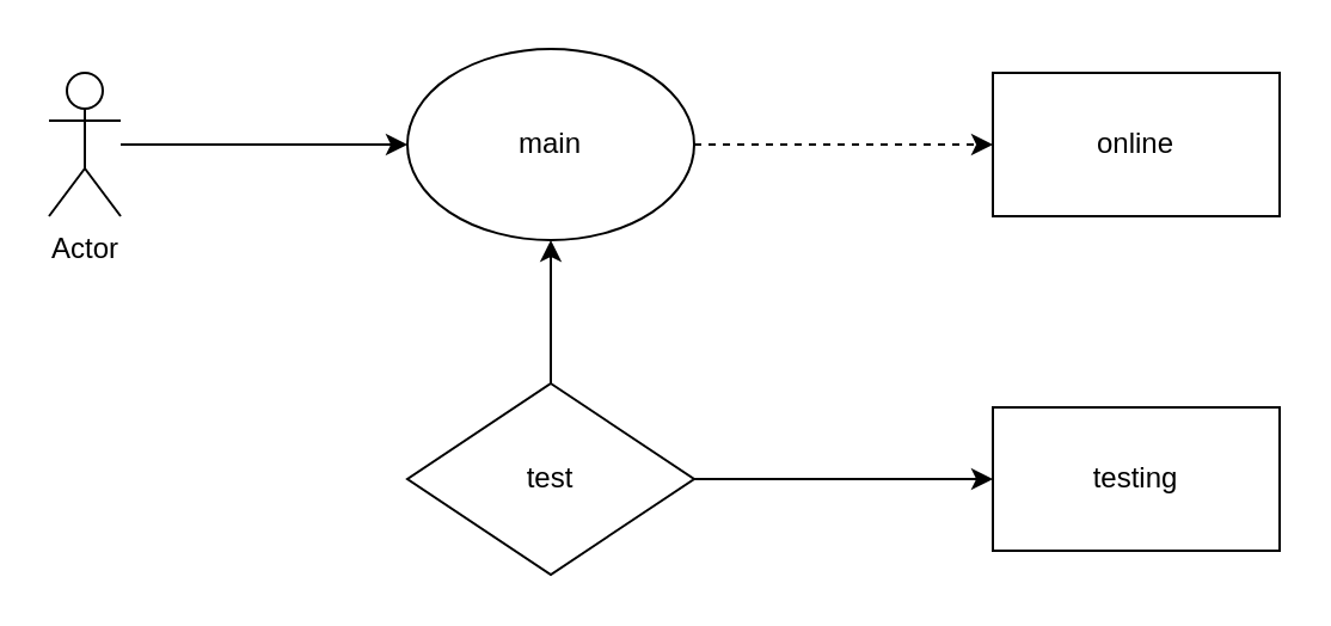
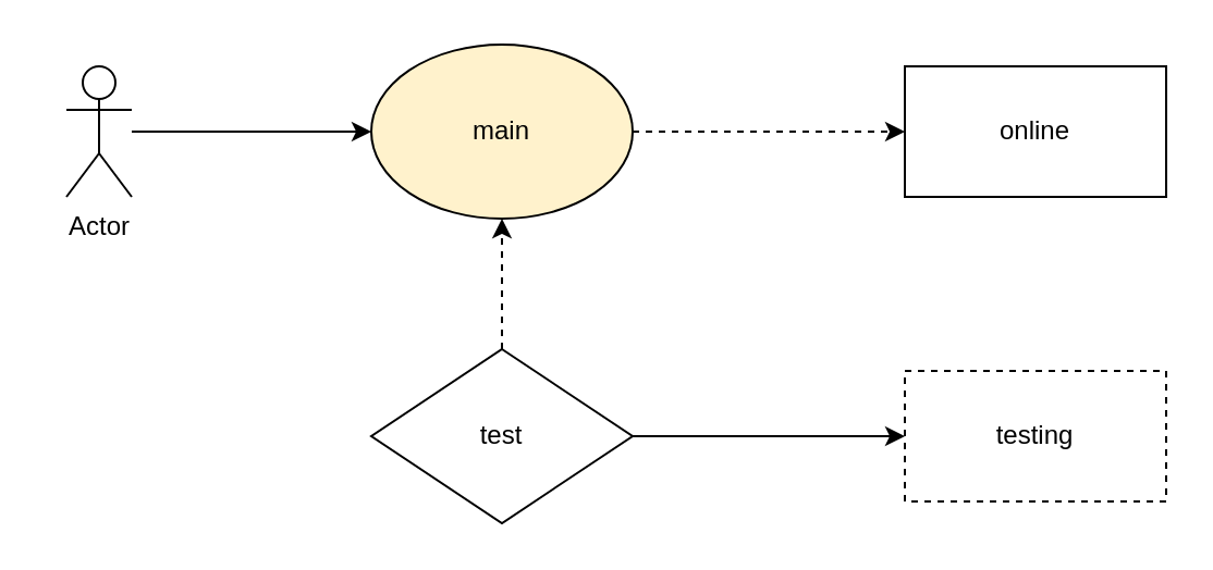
  <mxCell id="0" />
  <mxCell id="1" parent="0" />
  <mxCell id="2" style="edgeStyle=orthogonalEdgeStyle;rounded=0;orthogonalLoop=1;jettySize=auto;html=1;entryX=0;entryY=0.5;entryDx=0;entryDy=0;dashed=1;" edge="1" parent="1" source="3" target="7"><mxGeometry relative="1" as="geometry" /></mxCell>
- <mxCell id="3" value="main" style="ellipse;whiteSpace=wrap;html=1;" vertex="1" parent="1"><mxGeometry x="170" y="20" width="120" height="80" as="geometry" /></mxCell>
+ <mxCell id="3" value="main" style="ellipse;whiteSpace=wrap;html=1;fillColor=#fff2cc;" vertex="1" parent="1"><mxGeometry x="170" y="20" width="120" height="80" as="geometry" /></mxCell>
  <mxCell id="4" style="edgeStyle=orthogonalEdgeStyle;rounded=0;orthogonalLoop=1;jettySize=auto;html=1;" edge="1" parent="1" source="6" target="8"><mxGeometry relative="1" as="geometry" /></mxCell>
- <mxCell id="5" style="edgeStyle=orthogonalEdgeStyle;rounded=0;orthogonalLoop=1;jettySize=auto;html=1;" edge="1" parent="1" source="6" target="3"><mxGeometry relative="1" as="geometry" /></mxCell>
+ <mxCell id="5" style="edgeStyle=orthogonalEdgeStyle;rounded=0;orthogonalLoop=1;jettySize=auto;html=1;dashed=1;" edge="1" parent="1" source="6" target="3"><mxGeometry relative="1" as="geometry" /></mxCell>
  <mxCell id="6" value="test" style="rhombus;whiteSpace=wrap;html=1;" vertex="1" parent="1"><mxGeometry x="170" y="160" width="120" height="80" as="geometry" /></mxCell>
  <mxCell id="7" value="online" style="rounded=0;whiteSpace=wrap;html=1;" vertex="1" parent="1"><mxGeometry x="415" y="30" width="120" height="60" as="geometry" /></mxCell>
- <mxCell id="8" value="testing" style="rounded=0;whiteSpace=wrap;html=1;" vertex="1" parent="1"><mxGeometry x="415" y="170" width="120" height="60" as="geometry" /></mxCell>
+ <mxCell id="8" value="testing" style="rounded=0;whiteSpace=wrap;html=1;dashed=1;" vertex="1" parent="1"><mxGeometry x="415" y="170" width="120" height="60" as="geometry" /></mxCell>
  <mxCell id="9" style="edgeStyle=orthogonalEdgeStyle;rounded=0;orthogonalLoop=1;jettySize=auto;html=1;entryX=0;entryY=0.5;entryDx=0;entryDy=0;" edge="1" parent="1" source="10" target="3"><mxGeometry relative="1" as="geometry" /></mxCell>
- <mxCell id="10" value="Actor" style="shape=umlActor;verticalLabelPosition=bottom;verticalAlign=top;html=1;outlineConnect=0;" vertex="1" parent="1"><mxGeometry x="20" y="30" width="30" height="60" as="geometry" /></mxCell>
+ <mxCell id="10" value="Actor" style="shape=umlActor;verticalLabelPosition=bottom;verticalAlign=top;html=1;outlineConnect=0;" vertex="1" parent="1"><mxGeometry x="30" y="30" width="30" height="60" as="geometry" /></mxCell>
